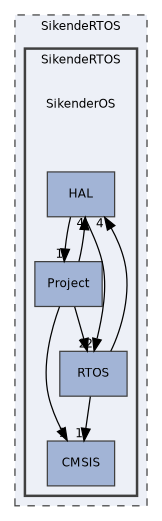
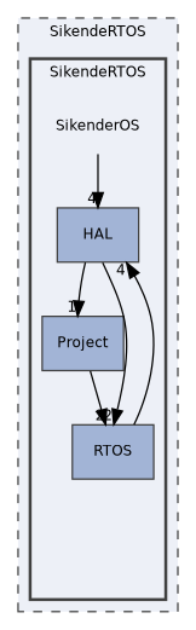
  digraph {
    compound=true
    node [fontname=Helvetica fontsize=10 shape=box color=grey25 fillcolor="#a2b4d6" style="filled,"]
    edge [fontname=Helvetica fontsize=10 headlabel=1 labeldistance=1.5 labelfontname=Helvetica labelfontsize=10]
    n1 [label=SikenderOS shape=plaintext color="" fillcolor="" style=""]
-   n2 [label=CMSIS]
    n3 [label=HAL]
    n4 [label=Project]
    n5 [label=RTOS]
    subgraph cluster_1 {
      bgcolor="#edf0f7"
      fontname=Helvetica
      fontsize=10
      label=SikendeRTOS
      pencolor=grey25
      style="filled,dashed,"
      subgraph cluster_2 {
        bgcolor="#edf0f7"
        fontname=Helvetica
        fontsize=10
        pencolor=grey25
        style="filled,bold,"
        n1
-       n2
        n3
        n4
        n5
      }
    }
    n3 -> n4
    n3 -> n5 [headlabel=2]
-   n4 -> n2
-   n4 -> n3 [headlabel=4]
+   n1 -> n3 [headlabel=4]
    n4 -> n5 [headlabel=2]
-   n5 -> n2
    n5 -> n3 [headlabel=4]
  }
